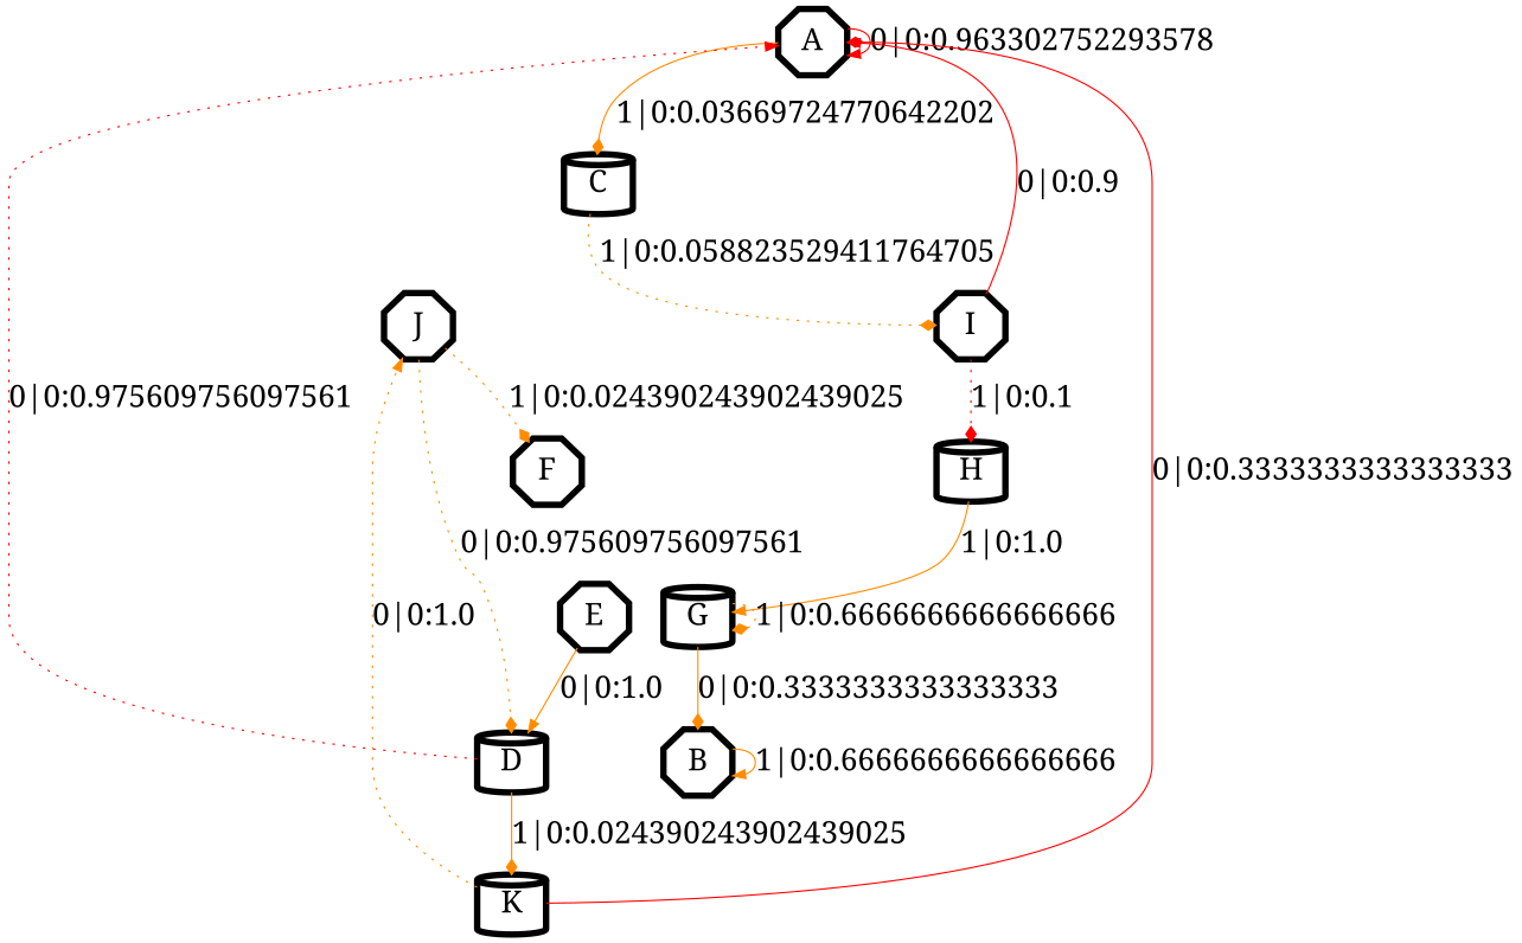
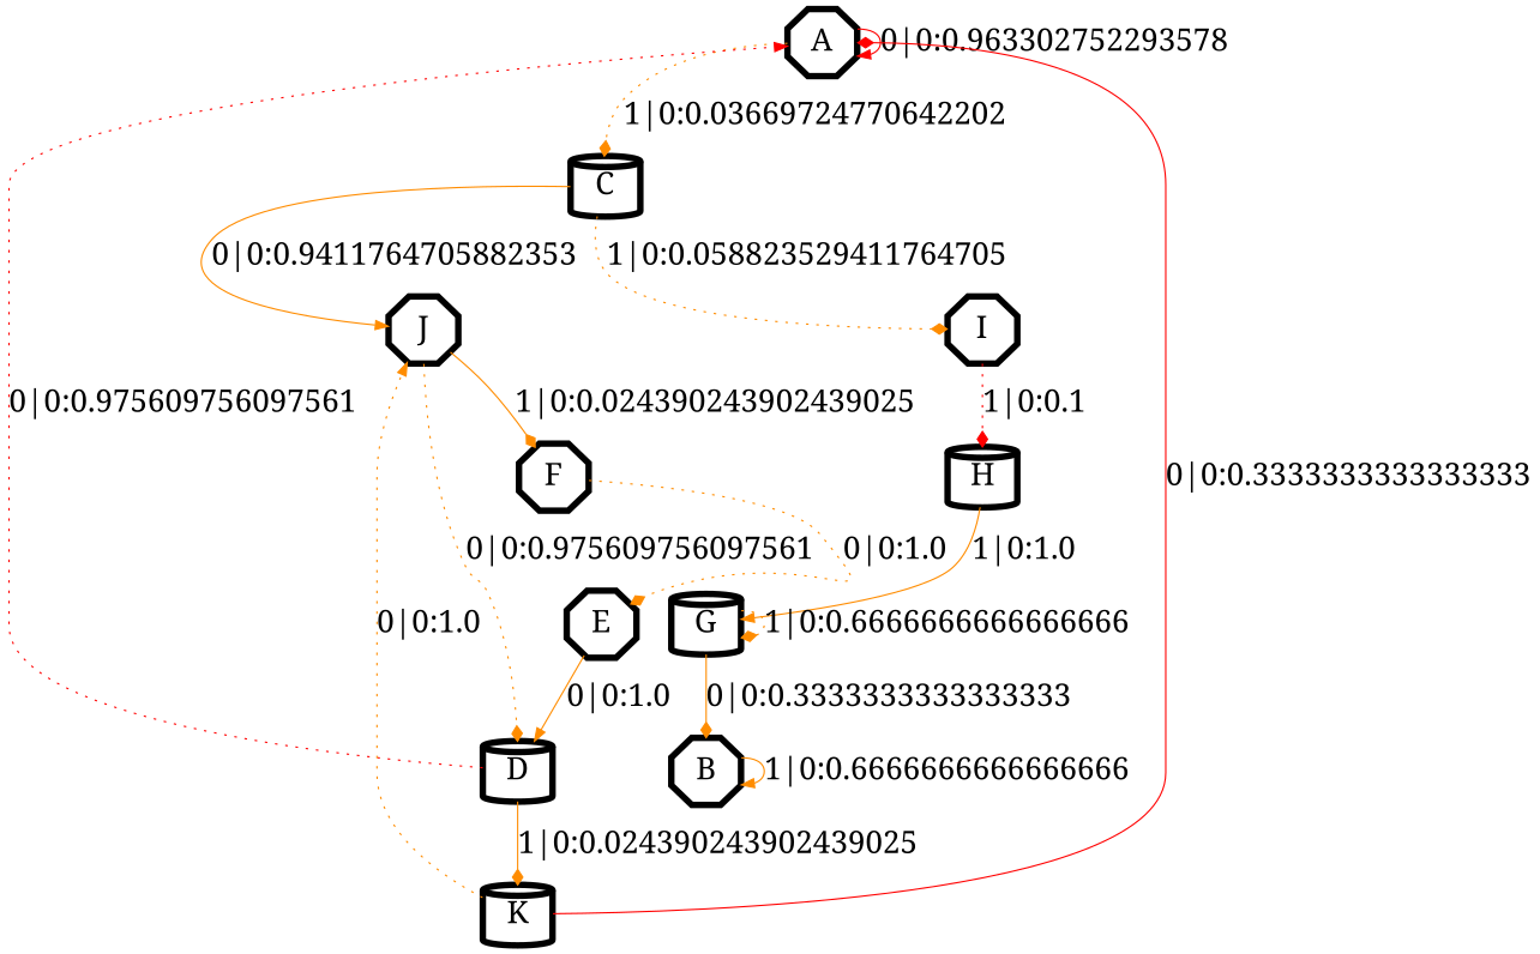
  digraph {
    fontname="Noto Serif"
    node [fontname="Noto Serif" fontsize=24 penwidth=5 shape=octagon]
    edge [arrowhead=diamond color=darkorange fontname="Noto Serif" fontsize=24 style=solid]
    A
    C [shape=cylinder]
    I
    J
    H [shape=cylinder]
    D [shape=cylinder]
    F
    B
    G [shape=cylinder]
    K [shape=cylinder]
    E
    A -> A [arrowhead=normal color=red label="0|0:0.963302752293578\l"]
-   A -> C [label="1|0:0.03669724770642202\l"]
+   A -> C [label="1|0:0.03669724770642202\l" style=dotted]
    C -> I [label="1|0:0.058823529411764705\l" style=dotted]
-   I -> A [arrowhead=normal color=red label="0|0:0.9\l"]
+   C -> J [arrowhead=normal label="0|0:0.9411764705882353\l"]
    I -> H [color=red label="1|0:0.1\l" style=dotted]
    J -> D [label="0|0:0.975609756097561\l" style=dotted]
-   J -> F [label="1|0:0.024390243902439025\l" style=dotted]
+   J -> F [label="1|0:0.024390243902439025\l"]
    H -> G [arrowhead=normal label="1|0:1.0\l"]
    D -> A [arrowhead=normal color=red label="0|0:0.975609756097561\l" style=dotted]
    D -> K [label="1|0:0.024390243902439025\l"]
+   F -> E [label="0|0:1.0\l" style=dotted]
    B -> B [arrowhead=normal label="1|0:0.6666666666666666\l"]
    G -> B [label="0|0:0.3333333333333333\l"]
    G -> G [label="1|0:0.6666666666666666\l" style=dotted]
    K -> A [color=red label="0|0:0.3333333333333333\l"]
    K -> J [arrowhead=normal label="0|0:1.0\l" style=dotted]
    E -> D [arrowhead=normal label="0|0:1.0\l"]
  }
